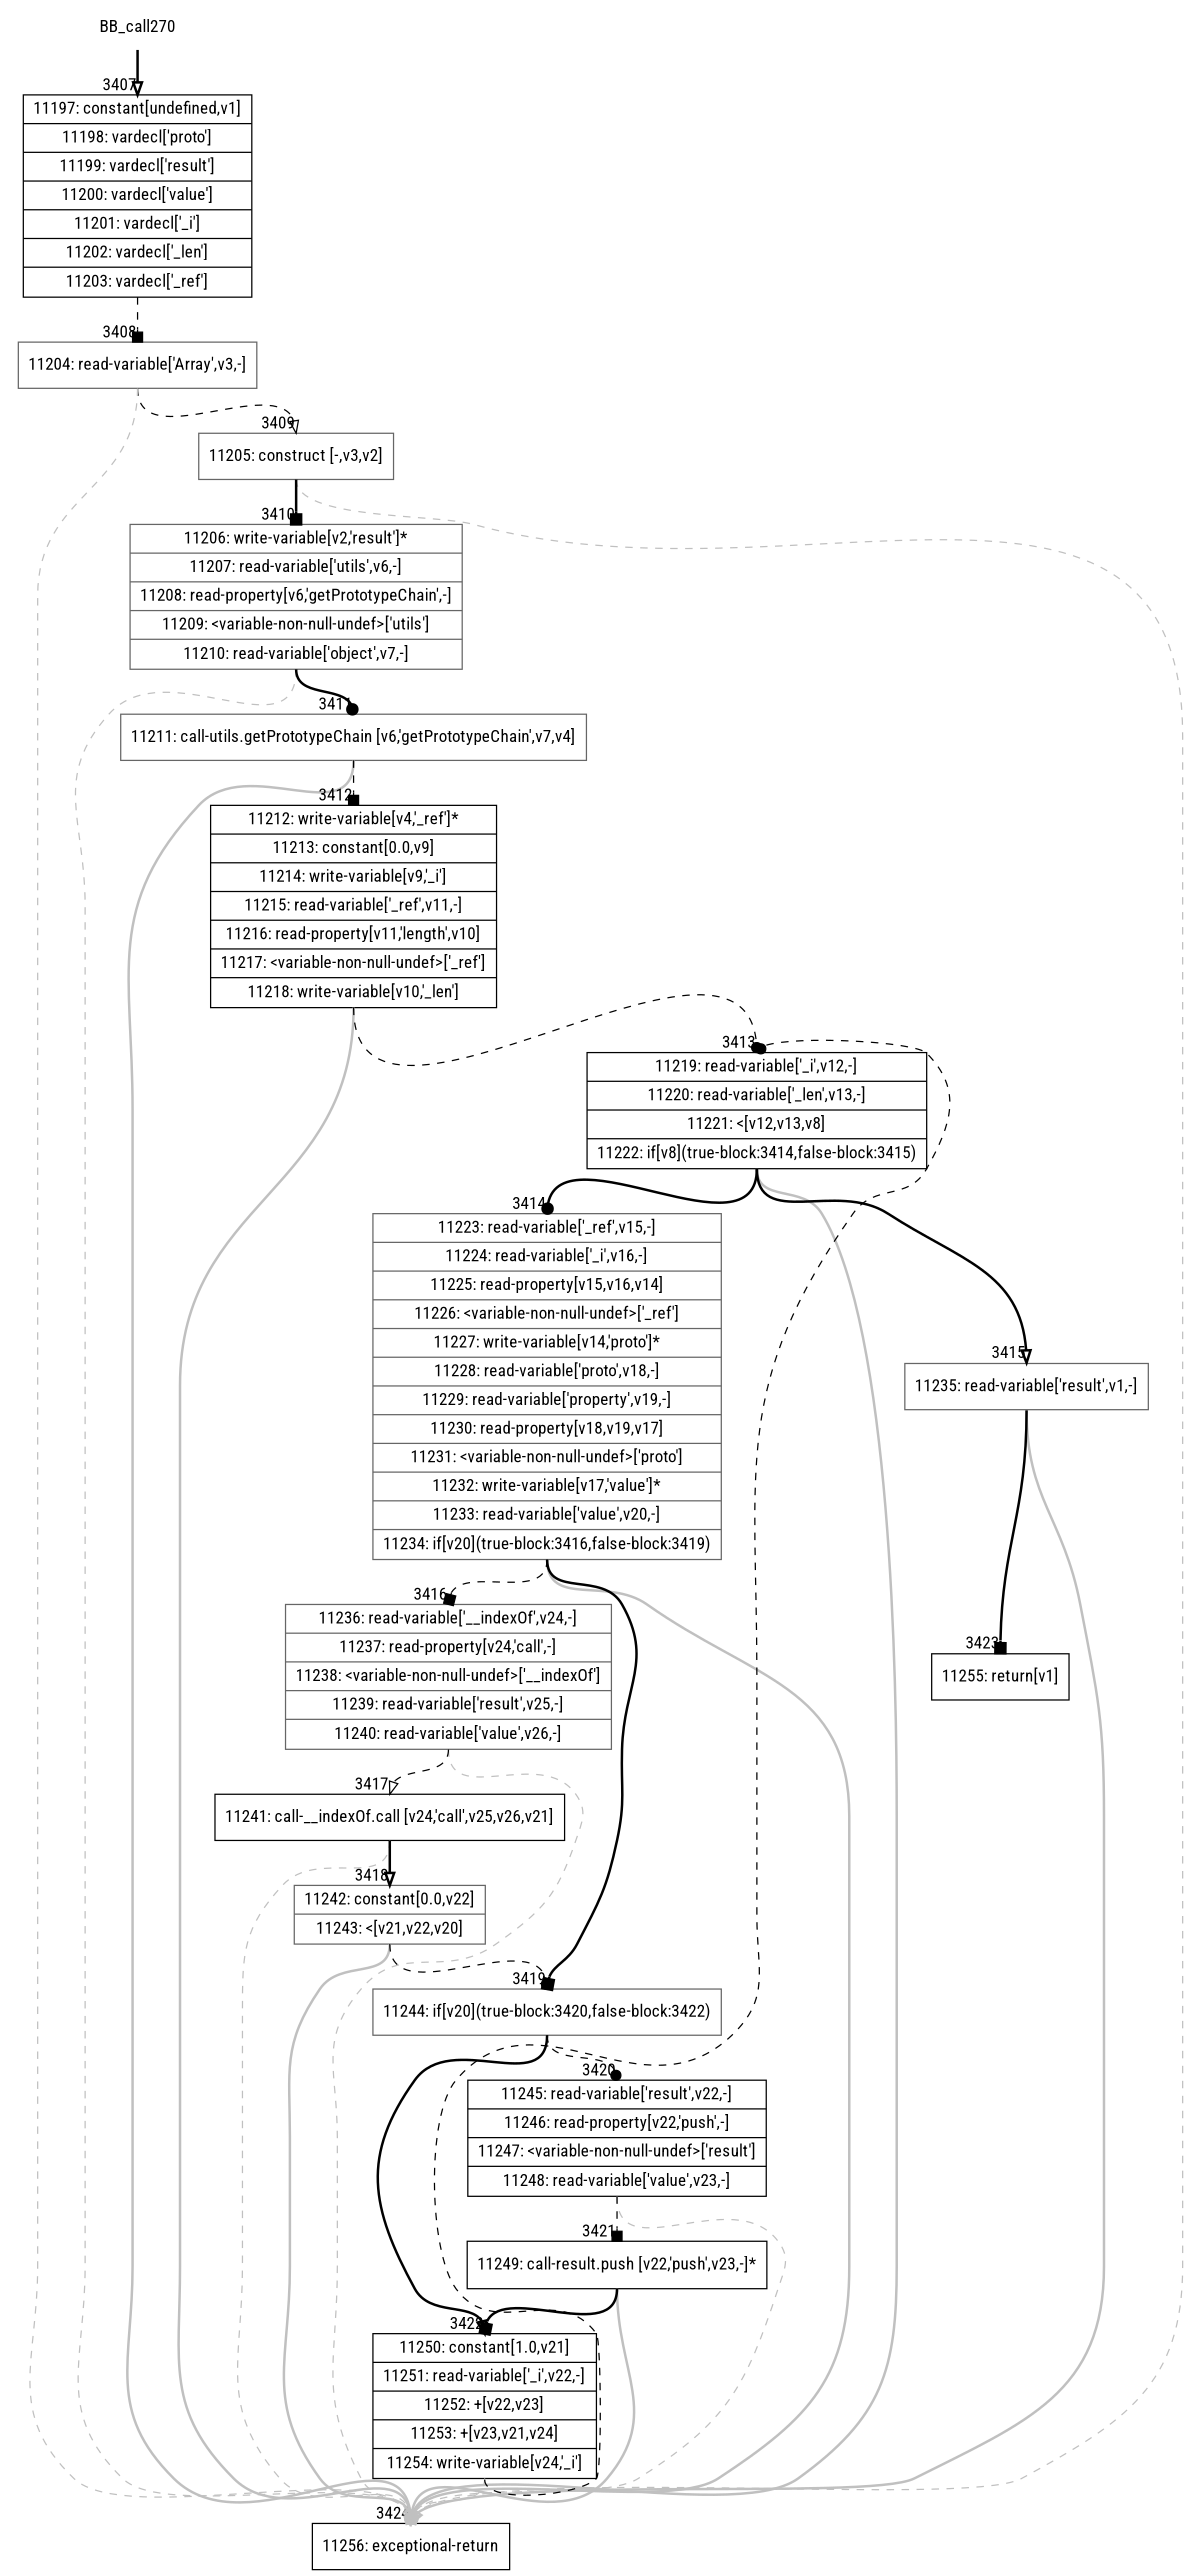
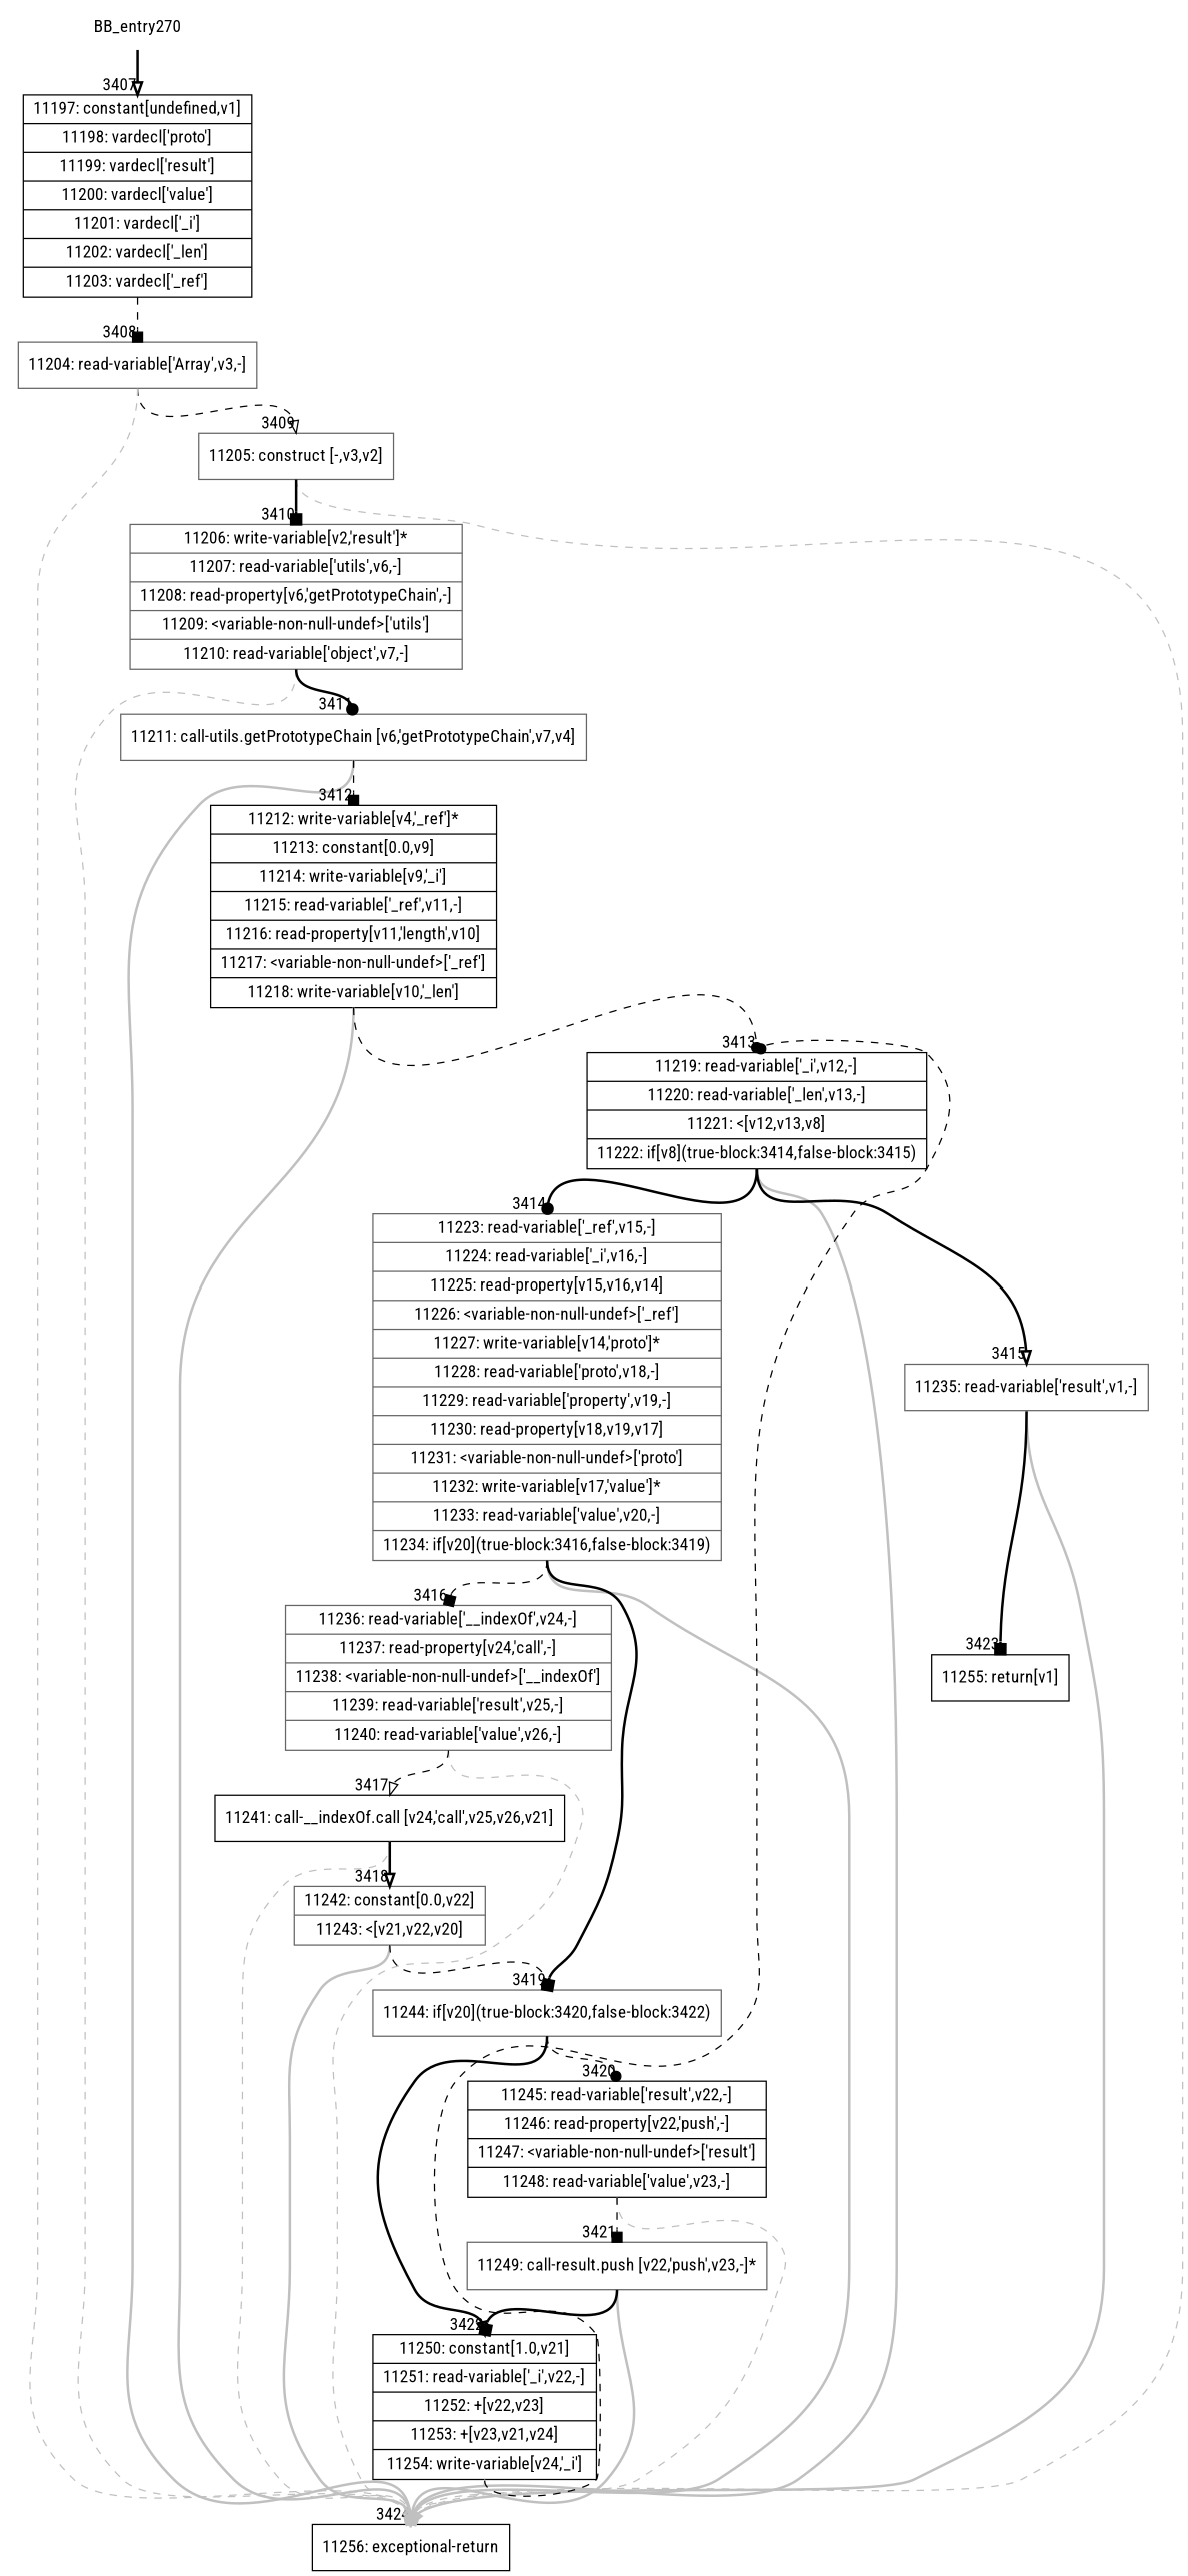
  digraph {
    fontname="Roboto Condensed"
    rankdir=TD
    node [color=black fontname="Roboto Condensed" shape=record]
    edge [arrowhead=dot fontname="Roboto Condensed" headport=n style=bold tailport=s]
-   BB_entry270 [shape=none label=BB_call270]
+   BB_entry270 [shape=none]
    n2 [label="{11197: constant[undefined,v1]|11198: vardecl['proto']|11199: vardecl['result']|11200: vardecl['value']|11201: vardecl['_i']|11202: vardecl['_len']|11203: vardecl['_ref']}"]
    n3 [color=gray40 label="{11204: read-variable['Array',v3,-]}"]
    n4 [color=gray40 label="{11205: construct [-,v3,v2]}"]
    n5 [label="{11256: exceptional-return}"]
    n6 [color=gray40 label="{11206: write-variable[v2,'result']*|11207: read-variable['utils',v6,-]|11208: read-property[v6,'getPrototypeChain',-]|11209: \<variable-non-null-undef\>['utils']|11210: read-variable['object',v7,-]}"]
    n7 [color=gray40 label="{11211: call-utils.getPrototypeChain [v6,'getPrototypeChain',v7,v4]}"]
    n8 [label="{11212: write-variable[v4,'_ref']*|11213: constant[0.0,v9]|11214: write-variable[v9,'_i']|11215: read-variable['_ref',v11,-]|11216: read-property[v11,'length',v10]|11217: \<variable-non-null-undef\>['_ref']|11218: write-variable[v10,'_len']}"]
    n9 [label="{11219: read-variable['_i',v12,-]|11220: read-variable['_len',v13,-]|11221: \<[v12,v13,v8]|11222: if[v8](true-block:3414,false-block:3415)}"]
    n10 [color=gray40 label="{11223: read-variable['_ref',v15,-]|11224: read-variable['_i',v16,-]|11225: read-property[v15,v16,v14]|11226: \<variable-non-null-undef\>['_ref']|11227: write-variable[v14,'proto']*|11228: read-variable['proto',v18,-]|11229: read-variable['property',v19,-]|11230: read-property[v18,v19,v17]|11231: \<variable-non-null-undef\>['proto']|11232: write-variable[v17,'value']*|11233: read-variable['value',v20,-]|11234: if[v20](true-block:3416,false-block:3419)}"]
    n11 [color=gray40 label="{11235: read-variable['result',v1,-]}"]
    n12 [color=gray40 label="{11244: if[v20](true-block:3420,false-block:3422)}"]
    n13 [color=gray40 label="{11236: read-variable['__indexOf',v24,-]|11237: read-property[v24,'call',-]|11238: \<variable-non-null-undef\>['__indexOf']|11239: read-variable['result',v25,-]|11240: read-variable['value',v26,-]}"]
    n14 [label="{11255: return[v1]}"]
    n15 [label="{11245: read-variable['result',v22,-]|11246: read-property[v22,'push',-]|11247: \<variable-non-null-undef\>['result']|11248: read-variable['value',v23,-]}"]
    n16 [label="{11250: constant[1.0,v21]|11251: read-variable['_i',v22,-]|11252: +[v22,v23]|11253: +[v23,v21,v24]|11254: write-variable[v24,'_i']}"]
    n17 [label="{11241: call-__indexOf.call [v24,'call',v25,v26,v21]}"]
-   n18 [label="{11249: call-result.push [v22,'push',v23,-]*}"]
+   n18 [color=gray40 label="{11249: call-result.push [v22,'push',v23,-]*}"]
    n19 [color=gray40 label="{11242: constant[0.0,v22]|11243: \<[v21,v22,v20]}"]
    BB_entry270 -> n2 [arrowhead=onormal headlabel="    3407"]
    n2 -> n3 [arrowhead=box headlabel="      3408" style=dashed]
    n3 -> n4 [arrowhead=onormal headlabel="      3409" style=dashed]
    n3 -> n5 [arrowhead=box color=gray headlabel="      3424" style=dashed]
    n4 -> n5 [color=gray style=dashed]
    n4 -> n6 [arrowhead=box headlabel="      3410"]
    n6 -> n5 [arrowhead=onormal color=gray style=dashed]
    n6 -> n7 [headlabel="      3411"]
    n7 -> n5 [color=gray]
    n7 -> n8 [arrowhead=box headlabel="      3412" style=dashed]
    n8 -> n5 [arrowhead=onormal color=gray]
    n8 -> n9 [headlabel="      3413" style=dashed]
    n9 -> n5 [arrowhead=onormal color=gray]
    n9 -> n10 [headlabel="      3414"]
    n9 -> n11 [arrowhead=onormal headlabel="      3415"]
    n10 -> n5 [color=gray]
    n10 -> n12 [arrowhead=box headlabel="      3419"]
    n10 -> n13 [arrowhead=box headlabel="      3416" style=dashed]
    n11 -> n5 [arrowhead=onormal color=gray]
    n11 -> n14 [arrowhead=box headlabel="      3423"]
    n12 -> n15 [headlabel="      3420" style=dashed]
    n12 -> n16 [arrowhead=onormal headlabel="      3422"]
    n13 -> n5 [color=gray style=dashed]
    n13 -> n17 [arrowhead=onormal headlabel="      3417" style=dashed]
    n15 -> n5 [color=gray style=dashed]
    n15 -> n18 [arrowhead=box headlabel="      3421" style=dashed]
    n16 -> n5 [arrowhead=box color=gray style=dashed]
    n16 -> n9 [style=dashed]
    n17 -> n5 [color=gray style=dashed]
    n17 -> n19 [arrowhead=onormal headlabel="      3418"]
    n18 -> n5 [color=gray]
    n18 -> n16 [arrowhead=box]
    n19 -> n5 [color=gray]
    n19 -> n12 [style=dashed]
  }
